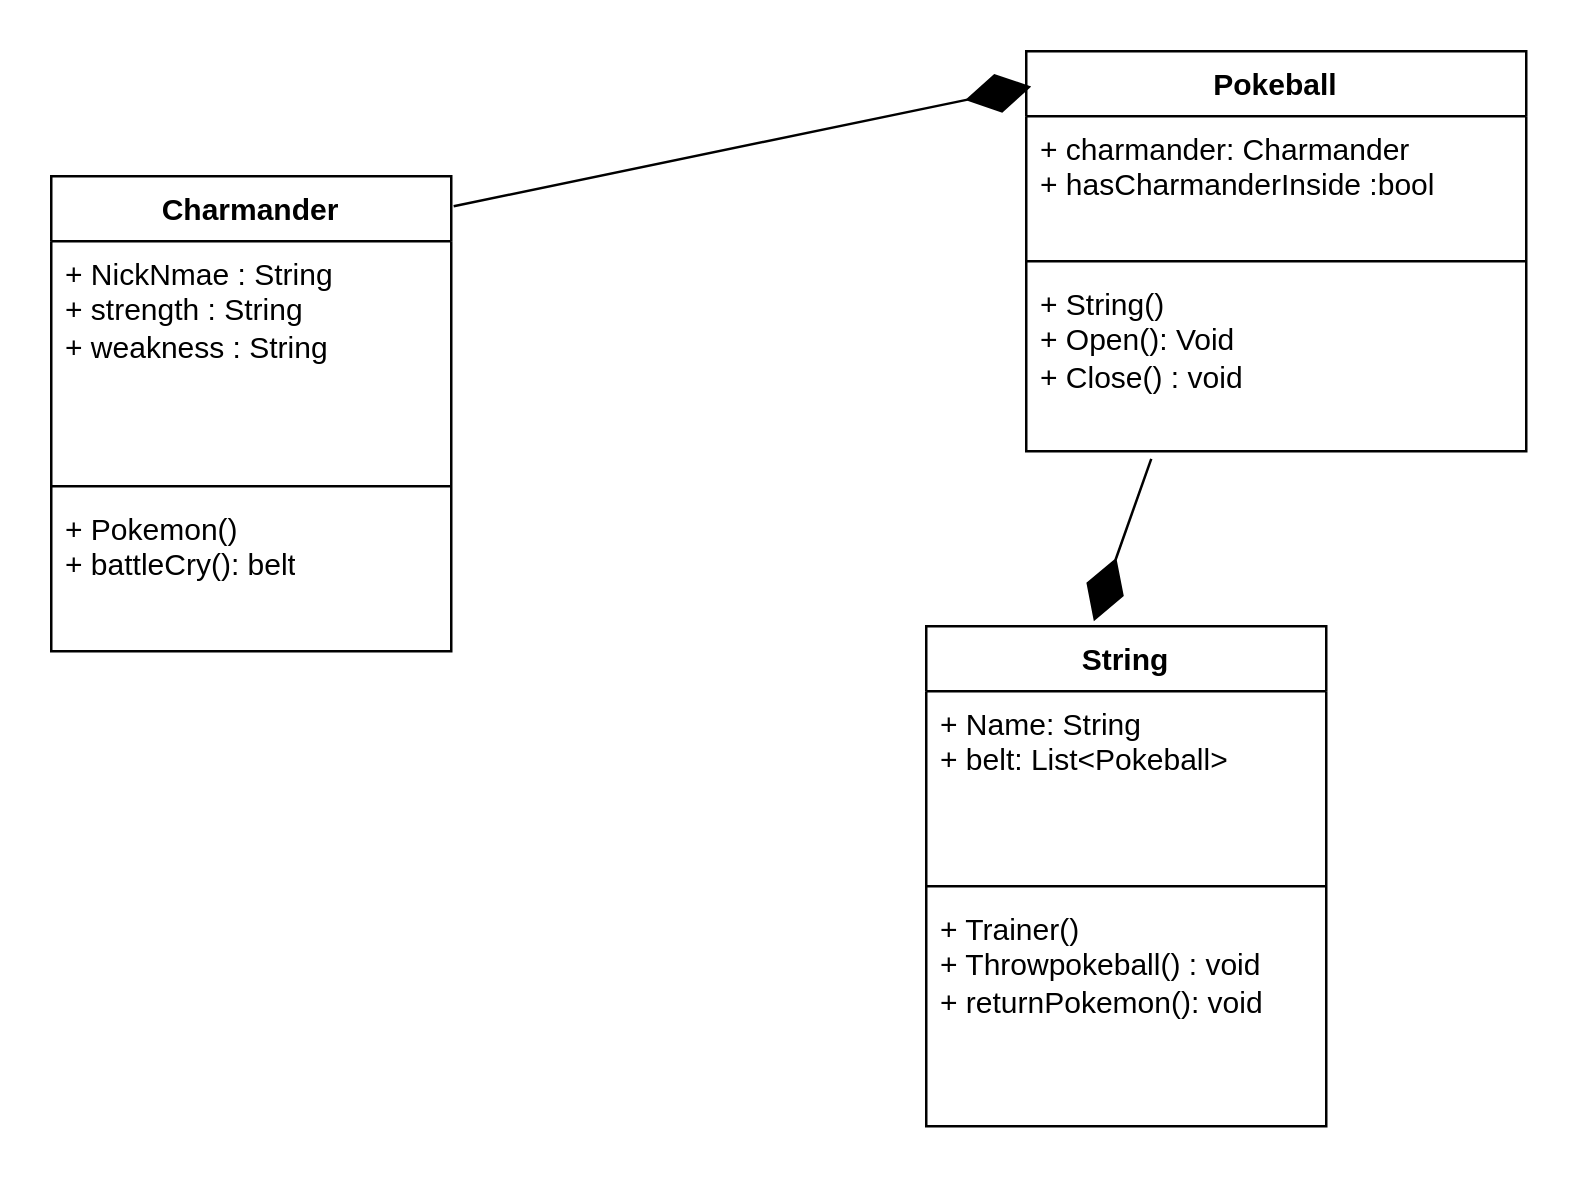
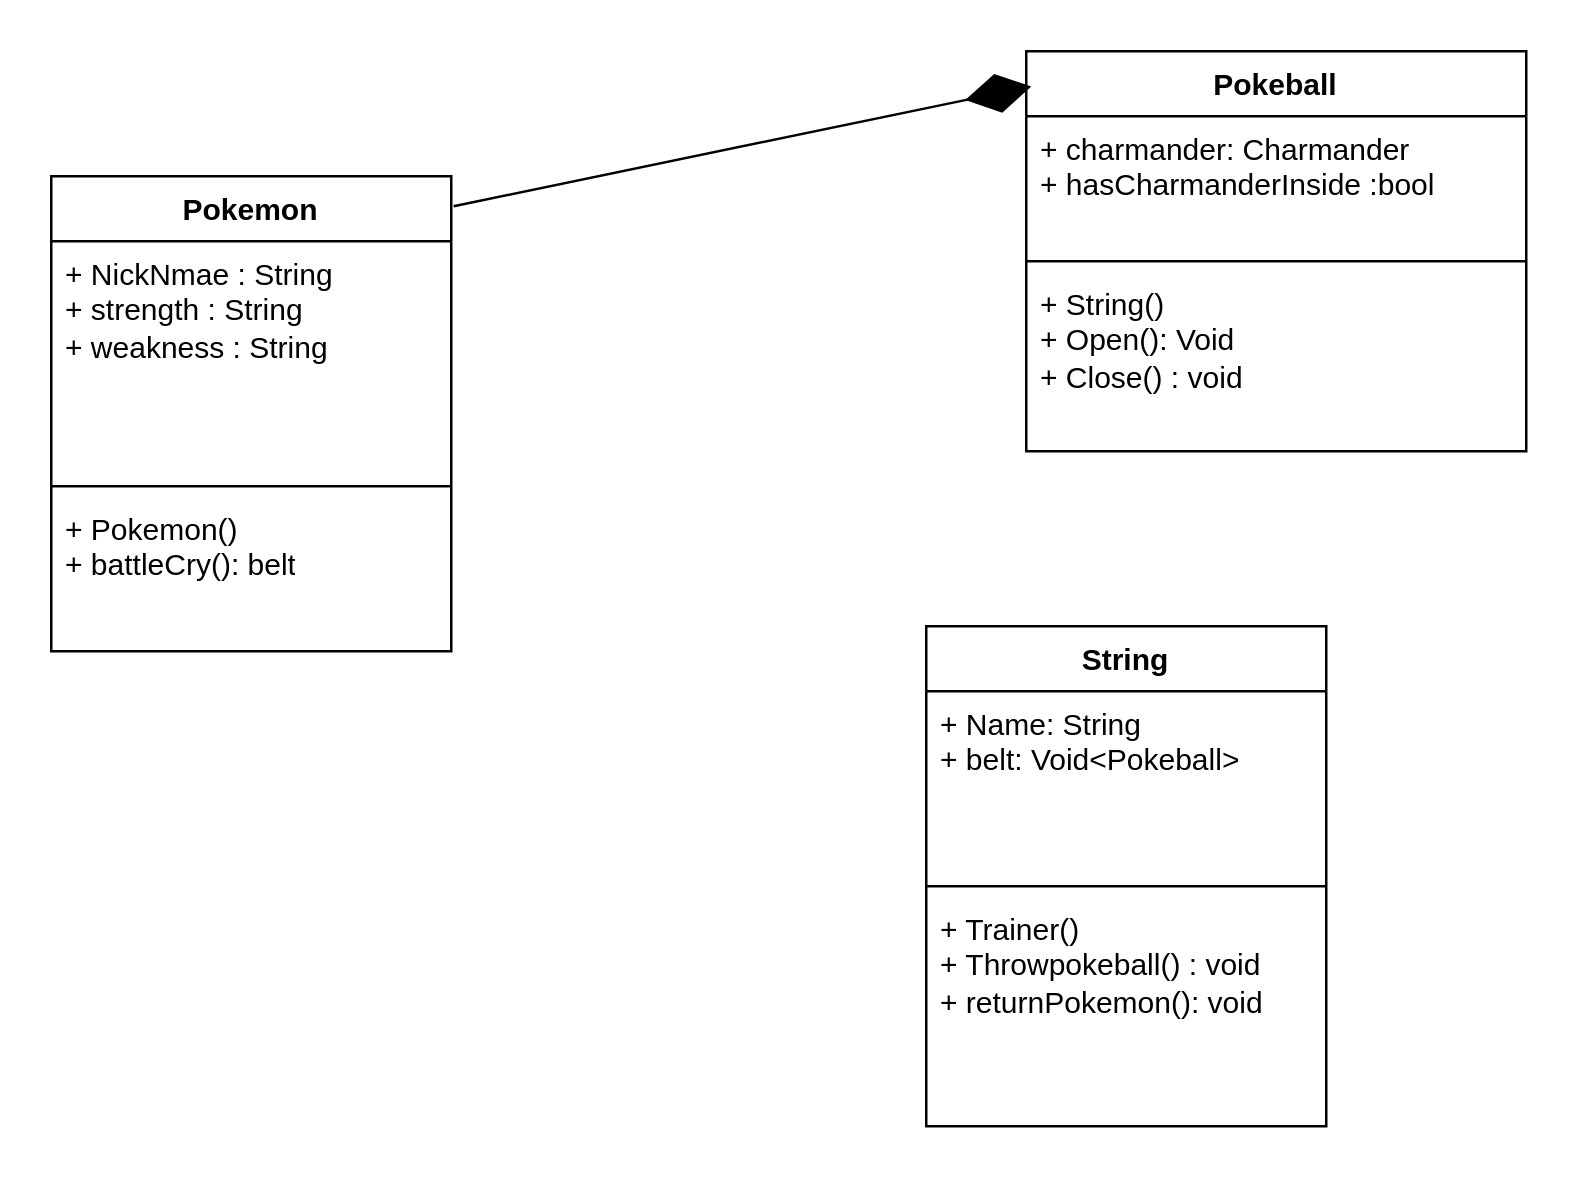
  <mxCell id="0" />
  <mxCell id="1" parent="0" />
- <mxCell id="2" value="Charmander" style="swimlane;fontStyle=1;align=center;verticalAlign=top;childLayout=stackLayout;horizontal=1;startSize=26;horizontalStack=0;resizeParent=1;resizeParentMax=0;resizeLast=0;collapsible=1;marginBottom=0;whiteSpace=wrap;html=1;" vertex="1" parent="1"><mxGeometry x="20" y="70" width="160" height="190" as="geometry" /></mxCell>
+ <mxCell id="2" value="Pokemon" style="swimlane;fontStyle=1;align=center;verticalAlign=top;childLayout=stackLayout;horizontal=1;startSize=26;horizontalStack=0;resizeParent=1;resizeParentMax=0;resizeLast=0;collapsible=1;marginBottom=0;whiteSpace=wrap;html=1;" vertex="1" parent="1"><mxGeometry x="20" y="70" width="160" height="190" as="geometry" /></mxCell>
  <mxCell id="3" value="+ NickNmae : String&lt;div&gt;+ strength : String&lt;/div&gt;&lt;div&gt;+ weakness : String&lt;/div&gt;" style="text;strokeColor=none;fillColor=none;align=left;verticalAlign=top;spacingLeft=4;spacingRight=4;overflow=hidden;rotatable=0;points=[[0,0.5],[1,0.5]];portConstraint=eastwest;whiteSpace=wrap;html=1;" vertex="1" parent="2"><mxGeometry y="26" width="160" height="94" as="geometry" /></mxCell>
  <mxCell id="4" value="" style="line;strokeWidth=1;fillColor=none;align=left;verticalAlign=middle;spacingTop=-1;spacingLeft=3;spacingRight=3;rotatable=0;labelPosition=right;points=[];portConstraint=eastwest;strokeColor=inherit;" vertex="1" parent="2"><mxGeometry y="120" width="160" height="8" as="geometry" /></mxCell>
  <mxCell id="5" value="+ Pokemon()&lt;div&gt;+ battleCry(): belt&lt;/div&gt;" style="text;strokeColor=none;fillColor=none;align=left;verticalAlign=top;spacingLeft=4;spacingRight=4;overflow=hidden;rotatable=0;points=[[0,0.5],[1,0.5]];portConstraint=eastwest;whiteSpace=wrap;html=1;" vertex="1" parent="2"><mxGeometry y="128" width="160" height="62" as="geometry" /></mxCell>
  <mxCell id="6" value="Pokeball" style="swimlane;fontStyle=1;align=center;verticalAlign=top;childLayout=stackLayout;horizontal=1;startSize=26;horizontalStack=0;resizeParent=1;resizeParentMax=0;resizeLast=0;collapsible=1;marginBottom=0;whiteSpace=wrap;html=1;" vertex="1" parent="1"><mxGeometry x="410" y="20" width="200" height="160" as="geometry" /></mxCell>
  <mxCell id="7" value="+ charmander: Charmander&lt;div&gt;+ hasCharmanderInside :bool&lt;/div&gt;" style="text;strokeColor=none;fillColor=none;align=left;verticalAlign=top;spacingLeft=4;spacingRight=4;overflow=hidden;rotatable=0;points=[[0,0.5],[1,0.5]];portConstraint=eastwest;whiteSpace=wrap;html=1;" vertex="1" parent="6"><mxGeometry y="26" width="200" height="54" as="geometry" /></mxCell>
  <mxCell id="8" value="" style="line;strokeWidth=1;fillColor=none;align=left;verticalAlign=middle;spacingTop=-1;spacingLeft=3;spacingRight=3;rotatable=0;labelPosition=right;points=[];portConstraint=eastwest;strokeColor=inherit;" vertex="1" parent="6"><mxGeometry y="80" width="200" height="8" as="geometry" /></mxCell>
  <mxCell id="9" value="&lt;div&gt;+ String()&lt;/div&gt;+ Open(): Void&lt;div&gt;+ Close() : void&lt;/div&gt;" style="text;strokeColor=none;fillColor=none;align=left;verticalAlign=top;spacingLeft=4;spacingRight=4;overflow=hidden;rotatable=0;points=[[0,0.5],[1,0.5]];portConstraint=eastwest;whiteSpace=wrap;html=1;" vertex="1" parent="6"><mxGeometry y="88" width="200" height="72" as="geometry" /></mxCell>
  <mxCell id="10" value="String" style="swimlane;fontStyle=1;align=center;verticalAlign=top;childLayout=stackLayout;horizontal=1;startSize=26;horizontalStack=0;resizeParent=1;resizeParentMax=0;resizeLast=0;collapsible=1;marginBottom=0;whiteSpace=wrap;html=1;" vertex="1" parent="1"><mxGeometry x="370" y="250" width="160" height="200" as="geometry" /></mxCell>
- <mxCell id="11" value="+ Name: String&lt;div&gt;+ belt: List&amp;lt;Pokeball&amp;gt;&lt;/div&gt;" style="text;strokeColor=none;fillColor=none;align=left;verticalAlign=top;spacingLeft=4;spacingRight=4;overflow=hidden;rotatable=0;points=[[0,0.5],[1,0.5]];portConstraint=eastwest;whiteSpace=wrap;html=1;" vertex="1" parent="10"><mxGeometry y="26" width="160" height="74" as="geometry" /></mxCell>
+ <mxCell id="11" value="+ Name: String&lt;div&gt;+ belt: Void&amp;lt;Pokeball&amp;gt;&lt;/div&gt;" style="text;strokeColor=none;fillColor=none;align=left;verticalAlign=top;spacingLeft=4;spacingRight=4;overflow=hidden;rotatable=0;points=[[0,0.5],[1,0.5]];portConstraint=eastwest;whiteSpace=wrap;html=1;" vertex="1" parent="10"><mxGeometry y="26" width="160" height="74" as="geometry" /></mxCell>
  <mxCell id="12" value="" style="line;strokeWidth=1;fillColor=none;align=left;verticalAlign=middle;spacingTop=-1;spacingLeft=3;spacingRight=3;rotatable=0;labelPosition=right;points=[];portConstraint=eastwest;strokeColor=inherit;" vertex="1" parent="10"><mxGeometry y="100" width="160" height="8" as="geometry" /></mxCell>
  <mxCell id="13" value="+ Trainer()&lt;div&gt;+ Throwpokeball() : void&lt;/div&gt;&lt;div&gt;+ returnPokemon(): void&amp;nbsp;&lt;/div&gt;" style="text;strokeColor=none;fillColor=none;align=left;verticalAlign=top;spacingLeft=4;spacingRight=4;overflow=hidden;rotatable=0;points=[[0,0.5],[1,0.5]];portConstraint=eastwest;whiteSpace=wrap;html=1;" vertex="1" parent="10"><mxGeometry y="108" width="160" height="92" as="geometry" /></mxCell>
  <mxCell id="14" value="" style="endArrow=diamondThin;endFill=1;endSize=24;html=1;rounded=0;entryX=0.01;entryY=0.088;entryDx=0;entryDy=0;entryPerimeter=0;exitX=1.006;exitY=0.063;exitDx=0;exitDy=0;exitPerimeter=0;" edge="1" parent="1" source="2" target="6"><mxGeometry width="160" relative="1" as="geometry"><mxPoint x="200" y="30" as="sourcePoint" /><mxPoint x="360" y="30" as="targetPoint" /><Array as="points" /></mxGeometry></mxCell>
- <mxCell id="15" value="" style="endArrow=diamondThin;endFill=1;endSize=24;html=1;rounded=0;entryX=0.419;entryY=-0.01;entryDx=0;entryDy=0;entryPerimeter=0;exitX=0.25;exitY=1.042;exitDx=0;exitDy=0;exitPerimeter=0;" edge="1" parent="1" source="9" target="10"><mxGeometry width="160" relative="1" as="geometry"><mxPoint x="250" y="235" as="sourcePoint" /><mxPoint x="472" y="180" as="targetPoint" /><Array as="points" /></mxGeometry></mxCell>
